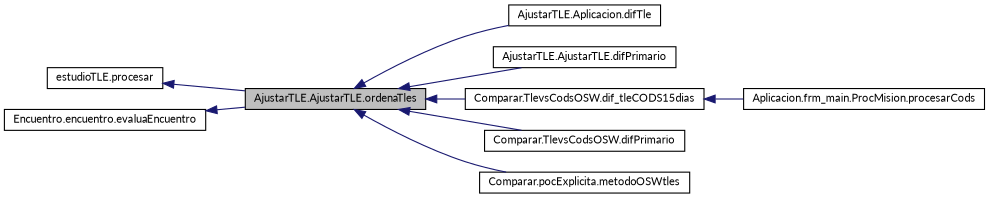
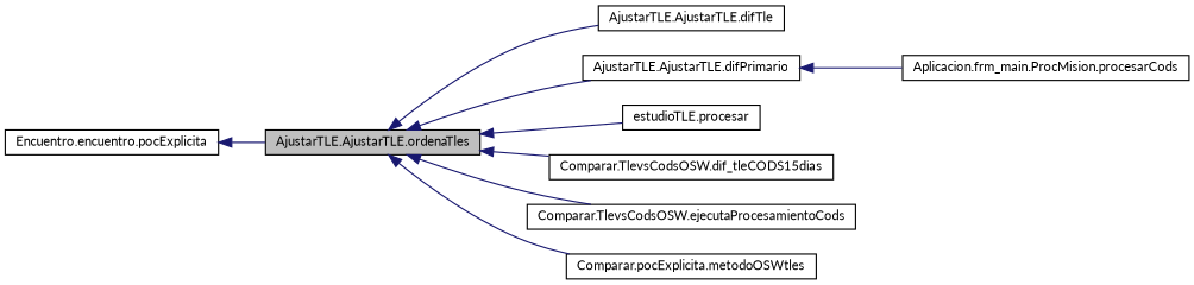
  digraph {
    fontname=Lato
    rankdir=LR
    node [color=black fillcolor=white fontname=Lato fontsize=10 shape=record style=filled]
    edge [color=midnightblue dir=back fontname=Lato fontsize=10 labelfontname=Helvetica labelfontsize=10 style=solid]
    n1 [fillcolor=grey75 fontcolor=black height=0.2 label="AjustarTLE.AjustarTLE.ordenaTles" width=0.4]
-   n2 [height=0.2 label="AjustarTLE.Aplicacion.difTle" width=0.4]
+   n2 [height=0.2 label="AjustarTLE.AjustarTLE.difTle" width=0.4]
    n3 [height=0.2 label="AjustarTLE.AjustarTLE.difPrimario" width=0.4]
    n4 [height=0.2 label="estudioTLE.procesar" width=0.4]
    n5 [height=0.2 label="Comparar.TlevsCodsOSW.dif_tleCODS15dias" width=0.4]
-   n6 [height=0.2 label="Comparar.TlevsCodsOSW.difPrimario" width=0.4]
+   n6 [height=0.2 label="Comparar.TlevsCodsOSW.ejecutaProcesamientoCods" width=0.4]
    n7 [height=0.2 label="Comparar.pocExplicita.metodoOSWtles" width=0.4]
    n8 [height=0.2 label="Aplicacion.frm_main.ProcMision.procesarCods" width=0.4]
-   n9 [height=0.2 label="Encuentro.encuentro.evaluaEncuentro" width=0.4]
+   n9 [height=0.2 label="Encuentro.encuentro.pocExplicita" width=0.4]
    n1 -> n2
    n1 -> n3
-   n4 -> n1
+   n1 -> n4
    n1 -> n5
    n1 -> n6
    n1 -> n7
-   n5 -> n8
+   n3 -> n8
    n9 -> n1
  }
